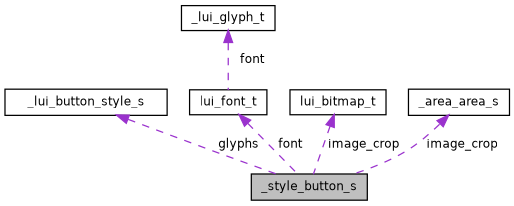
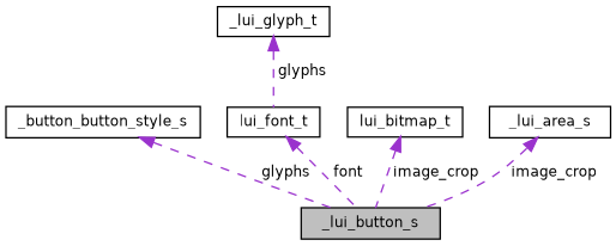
  digraph {
    node [color=black fillcolor=white fontname=Helvetica fontsize=10 shape=record style=filled]
    edge [color=darkorchid3 dir=back fontname=Helvetica fontsize=10 labelfontname=Helvetica labelfontsize=10 style=dashed]
-   n1 [fillcolor=grey75 fontcolor=black height=0.2 label=_style_button_s width=0.4]
-   n2 [height=0.2 label=_lui_button_style_s width=0.4]
+   n1 [fillcolor=grey75 fontcolor=black height=0.2 label=_lui_button_s width=0.4]
+   n2 [height=0.2 label=_button_button_style_s width=0.4]
    n3 [height=0.2 label=lui_font_t width=0.4]
    n4 [height=0.2 label=_lui_glyph_t width=0.4]
    n5 [height=0.2 label=lui_bitmap_t width=0.4]
-   n6 [height=0.2 label=_area_area_s width=0.4]
+   n6 [height=0.2 label=_lui_area_s width=0.4]
    n2 -> n1 [label=" glyphs"]
    n3 -> n1 [label=" font"]
-   n4 -> n3 [label=" font"]
+   n4 -> n3 [label=" glyphs"]
    n5 -> n1 [label=" image_crop"]
    n6 -> n1 [label=" image_crop"]
  }
